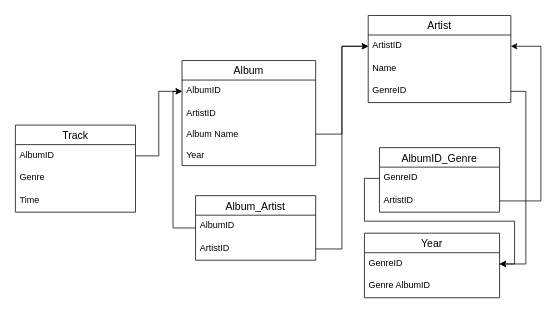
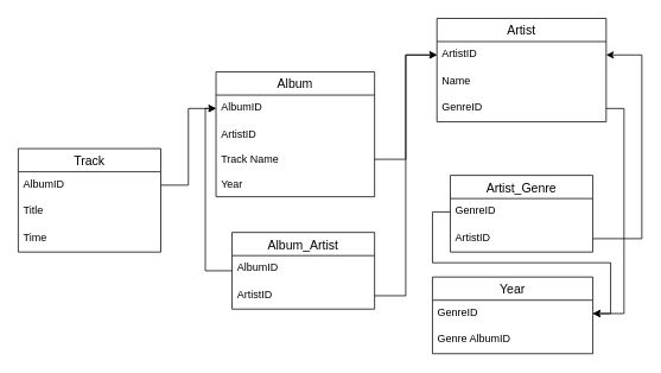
  <mxCell id="0" />
  <mxCell id="1" parent="0" />
  <mxCell id="2" value="Track" style="swimlane;fontStyle=0;childLayout=stackLayout;horizontal=1;startSize=26;horizontalStack=0;resizeParent=1;resizeParentMax=0;resizeLast=0;collapsible=1;marginBottom=0;align=center;fontSize=14;" parent="1" vertex="1"><mxGeometry x="20" y="166" width="160" height="116" as="geometry" /></mxCell>
  <mxCell id="3" value="AlbumID" style="text;strokeColor=none;fillColor=none;spacingLeft=4;spacingRight=4;overflow=hidden;rotatable=0;points=[[0,0.5],[1,0.5]];portConstraint=eastwest;fontSize=12;" parent="2" vertex="1"><mxGeometry y="26" width="160" height="30" as="geometry" /></mxCell>
- <mxCell id="4" value="Genre" style="text;strokeColor=none;fillColor=none;spacingLeft=4;spacingRight=4;overflow=hidden;rotatable=0;points=[[0,0.5],[1,0.5]];portConstraint=eastwest;fontSize=12;" parent="2" vertex="1"><mxGeometry y="56" width="160" height="30" as="geometry" /></mxCell>
+ <mxCell id="4" value="Title" style="text;strokeColor=none;fillColor=none;spacingLeft=4;spacingRight=4;overflow=hidden;rotatable=0;points=[[0,0.5],[1,0.5]];portConstraint=eastwest;fontSize=12;" parent="2" vertex="1"><mxGeometry y="56" width="160" height="30" as="geometry" /></mxCell>
  <mxCell id="5" value="Time" style="text;strokeColor=none;fillColor=none;spacingLeft=4;spacingRight=4;overflow=hidden;rotatable=0;points=[[0,0.5],[1,0.5]];portConstraint=eastwest;fontSize=12;" parent="2" vertex="1"><mxGeometry y="86" width="160" height="30" as="geometry" /></mxCell>
  <mxCell id="6" value="Artist" style="swimlane;fontStyle=0;childLayout=stackLayout;horizontal=1;startSize=26;horizontalStack=0;resizeParent=1;resizeParentMax=0;resizeLast=0;collapsible=1;marginBottom=0;align=center;fontSize=14;" parent="1" vertex="1"><mxGeometry x="490" y="20" width="190" height="116" as="geometry" /></mxCell>
  <mxCell id="7" value="ArtistID" style="text;strokeColor=none;fillColor=none;spacingLeft=4;spacingRight=4;overflow=hidden;rotatable=0;points=[[0,0.5],[1,0.5]];portConstraint=eastwest;fontSize=12;" parent="6" vertex="1"><mxGeometry y="26" width="190" height="30" as="geometry" /></mxCell>
  <mxCell id="8" value="Name" style="text;strokeColor=none;fillColor=none;spacingLeft=4;spacingRight=4;overflow=hidden;rotatable=0;points=[[0,0.5],[1,0.5]];portConstraint=eastwest;fontSize=12;" parent="6" vertex="1"><mxGeometry y="56" width="190" height="30" as="geometry" /></mxCell>
  <mxCell id="9" value="GenreID" style="text;strokeColor=none;fillColor=none;spacingLeft=4;spacingRight=4;overflow=hidden;rotatable=0;points=[[0,0.5],[1,0.5]];portConstraint=eastwest;fontSize=12;" parent="6" vertex="1"><mxGeometry y="86" width="190" height="30" as="geometry" /></mxCell>
  <mxCell id="10" value="Year" style="swimlane;fontStyle=0;childLayout=stackLayout;horizontal=1;startSize=26;horizontalStack=0;resizeParent=1;resizeParentMax=0;resizeLast=0;collapsible=1;marginBottom=0;align=center;fontSize=14;" parent="1" vertex="1"><mxGeometry x="485" y="310" width="180" height="86" as="geometry" /></mxCell>
  <mxCell id="11" value="GenreID" style="text;strokeColor=none;fillColor=none;spacingLeft=4;spacingRight=4;overflow=hidden;rotatable=0;points=[[0,0.5],[1,0.5]];portConstraint=eastwest;fontSize=12;" parent="10" vertex="1"><mxGeometry y="26" width="180" height="30" as="geometry" /></mxCell>
  <mxCell id="12" value="Genre AlbumID" style="text;strokeColor=none;fillColor=none;spacingLeft=4;spacingRight=4;overflow=hidden;rotatable=0;points=[[0,0.5],[1,0.5]];portConstraint=eastwest;fontSize=12;" parent="10" vertex="1"><mxGeometry y="56" width="180" height="30" as="geometry" /></mxCell>
  <mxCell id="13" style="edgeStyle=orthogonalEdgeStyle;rounded=0;orthogonalLoop=1;jettySize=auto;html=1;exitX=1;exitY=0.5;exitDx=0;exitDy=0;entryX=0;entryY=0.5;entryDx=0;entryDy=0;" parent="1" source="3" target="27" edge="1"><mxGeometry relative="1" as="geometry" /></mxCell>
  <mxCell id="14" style="edgeStyle=orthogonalEdgeStyle;rounded=0;orthogonalLoop=1;jettySize=auto;html=1;exitX=1;exitY=0.5;exitDx=0;exitDy=0;entryX=0;entryY=0.5;entryDx=0;entryDy=0;" parent="1" source="28" target="7" edge="1"><mxGeometry relative="1" as="geometry" /></mxCell>
  <mxCell id="15" style="edgeStyle=orthogonalEdgeStyle;rounded=0;orthogonalLoop=1;jettySize=auto;html=1;exitX=1;exitY=0.5;exitDx=0;exitDy=0;entryX=1;entryY=0.5;entryDx=0;entryDy=0;" parent="1" source="9" target="11" edge="1"><mxGeometry relative="1" as="geometry" /></mxCell>
- <mxCell id="16" value="AlbumID_Genre" style="swimlane;fontStyle=0;childLayout=stackLayout;horizontal=1;startSize=26;horizontalStack=0;resizeParent=1;resizeParentMax=0;resizeLast=0;collapsible=1;marginBottom=0;align=center;fontSize=14;" vertex="1" parent="1"><mxGeometry x="505" y="196" width="160" height="86" as="geometry" /></mxCell>
+ <mxCell id="16" value="Artist_Genre" style="swimlane;fontStyle=0;childLayout=stackLayout;horizontal=1;startSize=26;horizontalStack=0;resizeParent=1;resizeParentMax=0;resizeLast=0;collapsible=1;marginBottom=0;align=center;fontSize=14;" vertex="1" parent="1"><mxGeometry x="505" y="196" width="160" height="86" as="geometry" /></mxCell>
  <mxCell id="17" value="GenreID&#10;" style="text;strokeColor=none;fillColor=none;spacingLeft=4;spacingRight=4;overflow=hidden;rotatable=0;points=[[0,0.5],[1,0.5]];portConstraint=eastwest;fontSize=12;" vertex="1" parent="16"><mxGeometry y="26" width="160" height="30" as="geometry" /></mxCell>
  <mxCell id="18" value="ArtistID" style="text;strokeColor=none;fillColor=none;spacingLeft=4;spacingRight=4;overflow=hidden;rotatable=0;points=[[0,0.5],[1,0.5]];portConstraint=eastwest;fontSize=12;" vertex="1" parent="16"><mxGeometry y="56" width="160" height="30" as="geometry" /></mxCell>
  <mxCell id="19" style="edgeStyle=orthogonalEdgeStyle;rounded=0;orthogonalLoop=1;jettySize=auto;html=1;exitX=0;exitY=0.5;exitDx=0;exitDy=0;" edge="1" parent="1" source="17" target="11"><mxGeometry relative="1" as="geometry" /></mxCell>
  <mxCell id="20" style="edgeStyle=orthogonalEdgeStyle;rounded=0;orthogonalLoop=1;jettySize=auto;html=1;exitX=1;exitY=0.5;exitDx=0;exitDy=0;entryX=1;entryY=0.5;entryDx=0;entryDy=0;" edge="1" parent="1" source="18" target="7"><mxGeometry relative="1" as="geometry"><Array as="points"><mxPoint x="720" y="267" /><mxPoint x="720" y="61" /></Array></mxGeometry></mxCell>
  <mxCell id="21" style="edgeStyle=orthogonalEdgeStyle;rounded=0;orthogonalLoop=1;jettySize=auto;html=1;entryX=0;entryY=0.5;entryDx=0;entryDy=0;" edge="1" parent="1" source="22" target="27"><mxGeometry relative="1" as="geometry"><Array as="points"><mxPoint x="230" y="303" /><mxPoint x="230" y="121" /></Array></mxGeometry></mxCell>
  <mxCell id="22" value="Album_Artist" style="swimlane;fontStyle=0;childLayout=stackLayout;horizontal=1;startSize=26;horizontalStack=0;resizeParent=1;resizeParentMax=0;resizeLast=0;collapsible=1;marginBottom=0;align=center;fontSize=14;strokeColor=#000000;" vertex="1" parent="1"><mxGeometry x="260" y="260" width="160" height="86" as="geometry" /></mxCell>
  <mxCell id="23" value="AlbumID" style="text;strokeColor=none;fillColor=none;spacingLeft=4;spacingRight=4;overflow=hidden;rotatable=0;points=[[0,0.5],[1,0.5]];portConstraint=eastwest;fontSize=12;" vertex="1" parent="22"><mxGeometry y="26" width="160" height="30" as="geometry" /></mxCell>
  <mxCell id="24" value="ArtistID" style="text;strokeColor=none;fillColor=none;spacingLeft=4;spacingRight=4;overflow=hidden;rotatable=0;points=[[0,0.5],[1,0.5]];portConstraint=eastwest;fontSize=12;" vertex="1" parent="22"><mxGeometry y="56" width="160" height="30" as="geometry" /></mxCell>
  <mxCell id="25" style="edgeStyle=orthogonalEdgeStyle;rounded=0;orthogonalLoop=1;jettySize=auto;html=1;exitX=1;exitY=0.5;exitDx=0;exitDy=0;entryX=0;entryY=0.5;entryDx=0;entryDy=0;" edge="1" parent="1" source="24" target="7"><mxGeometry relative="1" as="geometry" /></mxCell>
  <mxCell id="26" value="Album" style="swimlane;fontStyle=0;childLayout=stackLayout;horizontal=1;startSize=26;horizontalStack=0;resizeParent=1;resizeParentMax=0;resizeLast=0;collapsible=1;marginBottom=0;align=center;fontSize=14;" parent="1" vertex="1"><mxGeometry x="242" y="80" width="178" height="140" as="geometry" /></mxCell>
  <mxCell id="27" value="AlbumID" style="text;strokeColor=none;fillColor=none;spacingLeft=4;spacingRight=4;overflow=hidden;rotatable=0;points=[[0,0.5],[1,0.5]];portConstraint=eastwest;fontSize=12;" parent="26" vertex="1"><mxGeometry y="26" width="178" height="30" as="geometry" /></mxCell>
- <mxCell id="28" value="ArtistID&#10;&#10;Album Name&#10;&#10;Year" style="text;strokeColor=none;fillColor=none;spacingLeft=4;spacingRight=4;overflow=hidden;rotatable=0;points=[[0,0.5],[1,0.5]];portConstraint=eastwest;fontSize=12;" parent="26" vertex="1"><mxGeometry y="56" width="178" height="84" as="geometry" /></mxCell>
+ <mxCell id="28" value="ArtistID&#10;&#10;Track Name&#10;&#10;Year" style="text;strokeColor=none;fillColor=none;spacingLeft=4;spacingRight=4;overflow=hidden;rotatable=0;points=[[0,0.5],[1,0.5]];portConstraint=eastwest;fontSize=12;" parent="26" vertex="1"><mxGeometry y="56" width="178" height="84" as="geometry" /></mxCell>
